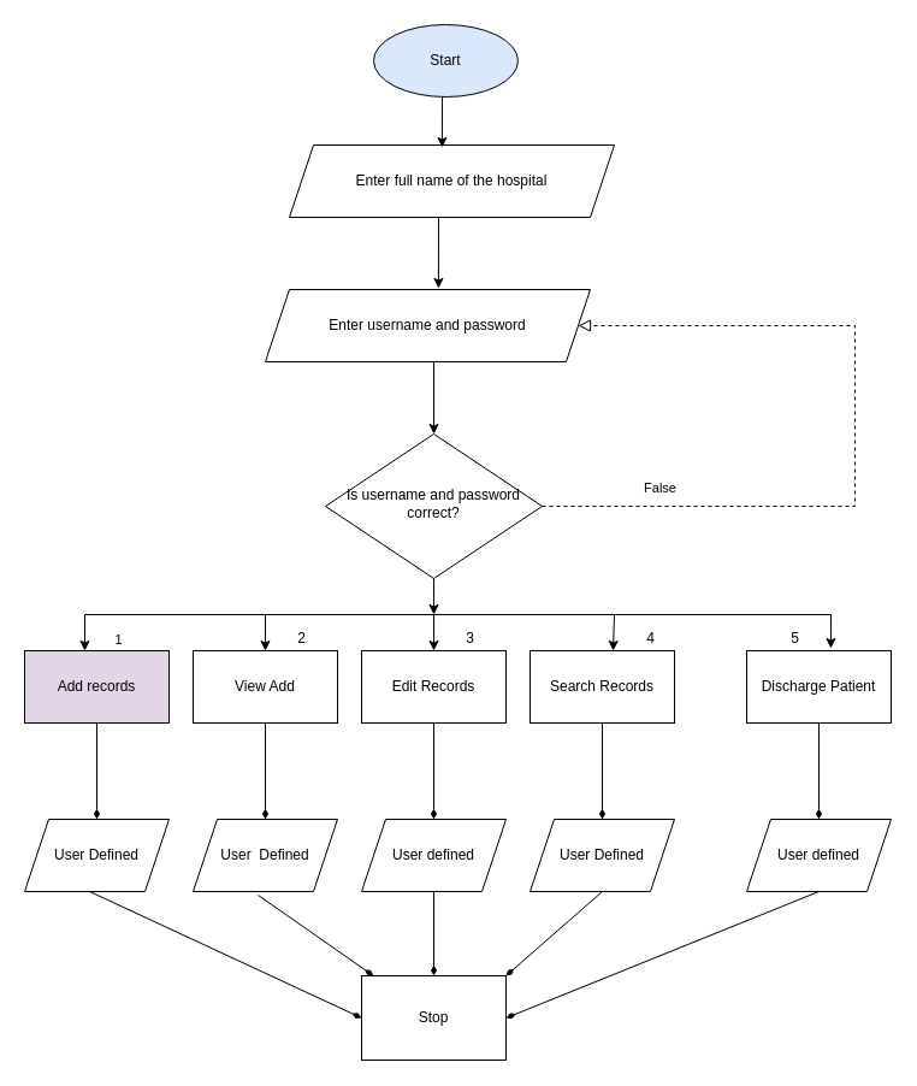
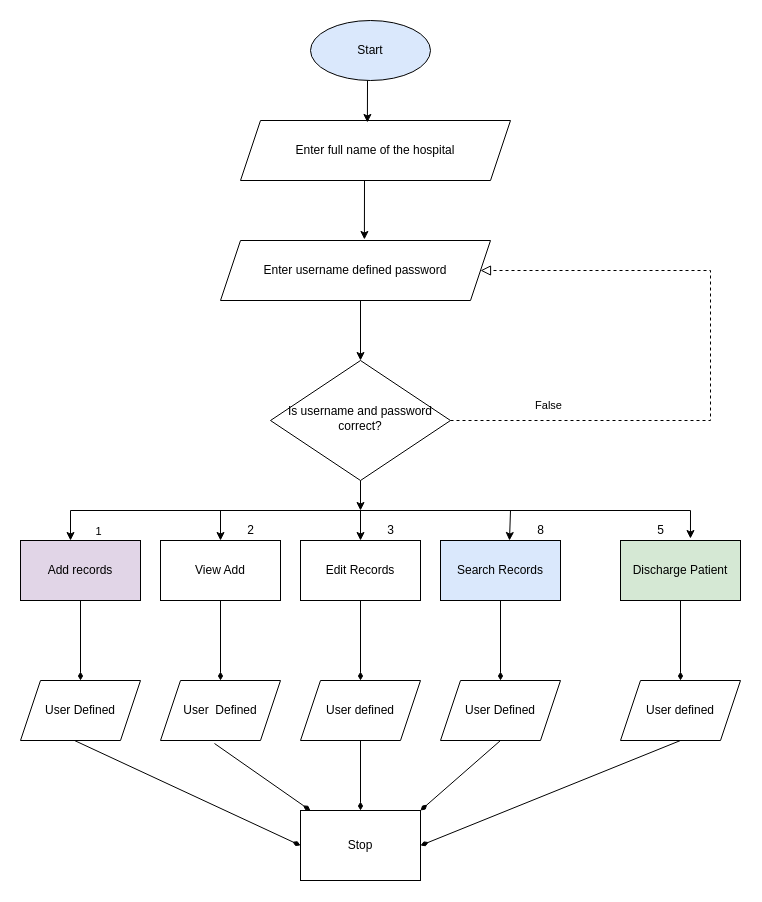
  <mxCell id="0" />
  <mxCell id="1" parent="0" />
  <mxCell id="2" value="False" style="edgeStyle=orthogonalEdgeStyle;rounded=0;html=1;jettySize=auto;orthogonalLoop=1;fontSize=11;endArrow=block;endFill=0;endSize=8;strokeWidth=1;shadow=0;labelBackgroundColor=none;entryX=1;entryY=0.5;entryDx=0;entryDy=0;dashed=1;" parent="1" source="3" target="6" edge="1"><mxGeometry x="-0.693" y="15" relative="1" as="geometry"><mxPoint as="offset" /><mxPoint x="500" y="280" as="targetPoint" /><Array as="points"><mxPoint x="710" y="420" /><mxPoint x="710" y="270" /></Array></mxGeometry></mxCell>
  <mxCell id="3" value="Is username and password correct?" style="rhombus;whiteSpace=wrap;html=1;shadow=0;fontFamily=Helvetica;fontSize=12;align=center;strokeWidth=1;spacing=6;spacingTop=-4;" parent="1" vertex="1"><mxGeometry x="270" y="360" width="180" height="120" as="geometry" /></mxCell>
  <mxCell id="4" value="" style="edgeStyle=none;rounded=0;orthogonalLoop=1;jettySize=auto;html=1;entryX=0.533;entryY=-0.017;entryDx=0;entryDy=0;entryPerimeter=0;" edge="1" parent="1" target="6"><mxGeometry relative="1" as="geometry"><mxPoint x="364" y="150" as="sourcePoint" /><mxPoint x="200" y="270" as="targetPoint" /><Array as="points"><mxPoint x="364" y="180" /></Array></mxGeometry></mxCell>
  <mxCell id="5" value="Start" style="ellipse;whiteSpace=wrap;html=1;fillColor=#dae8fc;" vertex="1" parent="1"><mxGeometry x="310" y="20" width="120" height="60" as="geometry" /></mxCell>
- <mxCell id="6" value="Enter username and password" style="shape=parallelogram;perimeter=parallelogramPerimeter;whiteSpace=wrap;html=1;fixedSize=1;" vertex="1" parent="1"><mxGeometry x="220" y="240" width="270" height="60" as="geometry" /></mxCell>
+ <mxCell id="6" value="Enter username defined password" style="shape=parallelogram;perimeter=parallelogramPerimeter;whiteSpace=wrap;html=1;fixedSize=1;" vertex="1" parent="1"><mxGeometry x="220" y="240" width="270" height="60" as="geometry" /></mxCell>
  <mxCell id="7" value="" style="edgeStyle=none;rounded=0;orthogonalLoop=1;jettySize=auto;html=1;endArrow=diamondThin;endFill=1;" edge="1" parent="1" source="8" target="27"><mxGeometry relative="1" as="geometry" /></mxCell>
  <mxCell id="8" value="Edit Records" style="rounded=0;whiteSpace=wrap;html=1;" vertex="1" parent="1"><mxGeometry x="300" y="540" width="120" height="60" as="geometry" /></mxCell>
  <mxCell id="9" value="" style="edgeStyle=none;rounded=0;orthogonalLoop=1;jettySize=auto;html=1;endArrow=diamondThin;endFill=1;" edge="1" parent="1" source="10" target="25"><mxGeometry relative="1" as="geometry" /></mxCell>
  <mxCell id="10" value="Add records" style="rounded=0;whiteSpace=wrap;html=1;fillColor=#e1d5e7;" vertex="1" parent="1"><mxGeometry x="20" y="540" width="120" height="60" as="geometry" /></mxCell>
  <mxCell id="11" value="" style="edgeStyle=none;rounded=0;orthogonalLoop=1;jettySize=auto;html=1;entryX=0.5;entryY=0;entryDx=0;entryDy=0;" edge="1" parent="1" target="13"><mxGeometry relative="1" as="geometry"><mxPoint x="220" y="510" as="sourcePoint" /><mxPoint x="210" y="530" as="targetPoint" /></mxGeometry></mxCell>
  <mxCell id="12" value="" style="edgeStyle=none;rounded=0;orthogonalLoop=1;jettySize=auto;html=1;endArrow=diamondThin;endFill=1;" edge="1" parent="1" source="13" target="23"><mxGeometry relative="1" as="geometry" /></mxCell>
  <mxCell id="13" value="View Add" style="rounded=0;whiteSpace=wrap;html=1;" vertex="1" parent="1"><mxGeometry x="160" y="540" width="120" height="60" as="geometry" /></mxCell>
  <mxCell id="14" value="" style="edgeStyle=none;rounded=0;orthogonalLoop=1;jettySize=auto;html=1;endArrow=diamondThin;endFill=1;" edge="1" parent="1" source="15" target="29"><mxGeometry relative="1" as="geometry" /></mxCell>
- <mxCell id="15" value="Search Records" style="rounded=0;whiteSpace=wrap;html=1;" vertex="1" parent="1"><mxGeometry x="440" y="540" width="120" height="60" as="geometry" /></mxCell>
+ <mxCell id="15" value="Search Records" style="rounded=0;whiteSpace=wrap;html=1;fillColor=#dae8fc;" vertex="1" parent="1"><mxGeometry x="440" y="540" width="120" height="60" as="geometry" /></mxCell>
  <mxCell id="16" style="edgeStyle=none;rounded=0;orthogonalLoop=1;jettySize=auto;html=1;" edge="1" parent="1" source="18"><mxGeometry relative="1" as="geometry"><mxPoint x="680" y="540" as="targetPoint" /><Array as="points" /></mxGeometry></mxCell>
  <mxCell id="17" value="" style="edgeStyle=none;rounded=0;orthogonalLoop=1;jettySize=auto;html=1;endArrow=diamondThin;endFill=1;" edge="1" parent="1" source="18" target="31"><mxGeometry relative="1" as="geometry" /></mxCell>
- <mxCell id="18" value="Discharge Patient" style="rounded=0;whiteSpace=wrap;html=1;" vertex="1" parent="1"><mxGeometry x="620" y="540" width="120" height="60" as="geometry" /></mxCell>
+ <mxCell id="18" value="Discharge Patient" style="rounded=0;whiteSpace=wrap;html=1;fillColor=#d5e8d4;" vertex="1" parent="1"><mxGeometry x="620" y="540" width="120" height="60" as="geometry" /></mxCell>
  <mxCell id="19" value="" style="endArrow=classic;html=1;rounded=0;entryX=0.5;entryY=0;entryDx=0;entryDy=0;" edge="1" parent="1" target="8"><mxGeometry width="50" height="50" relative="1" as="geometry"><mxPoint x="360" y="510" as="sourcePoint" /><mxPoint x="420" y="560" as="targetPoint" /></mxGeometry></mxCell>
  <mxCell id="20" value="" style="endArrow=classic;html=1;rounded=0;entryX=0.575;entryY=0;entryDx=0;entryDy=0;entryPerimeter=0;" edge="1" parent="1" target="15"><mxGeometry width="50" height="50" relative="1" as="geometry"><mxPoint x="510" y="510" as="sourcePoint" /><mxPoint x="510" y="510" as="targetPoint" /><Array as="points" /></mxGeometry></mxCell>
  <mxCell id="21" value="" style="endArrow=classic;html=1;rounded=0;entryX=0.583;entryY=-0.033;entryDx=0;entryDy=0;entryPerimeter=0;" edge="1" parent="1" target="18"><mxGeometry width="50" height="50" relative="1" as="geometry"><mxPoint x="690" y="510" as="sourcePoint" /><mxPoint x="690" y="530" as="targetPoint" /><Array as="points" /></mxGeometry></mxCell>
  <mxCell id="22" value="" style="edgeStyle=none;rounded=0;orthogonalLoop=1;jettySize=auto;html=1;endArrow=diamondThin;endFill=1;exitX=0.45;exitY=1.05;exitDx=0;exitDy=0;exitPerimeter=0;" edge="1" parent="1" source="23" target="32"><mxGeometry relative="1" as="geometry"><mxPoint x="220" y="820" as="targetPoint" /></mxGeometry></mxCell>
  <mxCell id="23" value="User&amp;nbsp; Defined" style="shape=parallelogram;perimeter=parallelogramPerimeter;whiteSpace=wrap;html=1;fixedSize=1;rounded=0;" vertex="1" parent="1"><mxGeometry x="160" y="680" width="120" height="60" as="geometry" /></mxCell>
  <mxCell id="24" value="" style="edgeStyle=none;rounded=0;orthogonalLoop=1;jettySize=auto;html=1;endArrow=diamondThin;endFill=1;entryX=0;entryY=0.5;entryDx=0;entryDy=0;exitX=0.45;exitY=1;exitDx=0;exitDy=0;exitPerimeter=0;" edge="1" parent="1" source="25" target="32"><mxGeometry relative="1" as="geometry"><mxPoint x="80" y="820" as="targetPoint" /></mxGeometry></mxCell>
  <mxCell id="25" value="User Defined" style="shape=parallelogram;perimeter=parallelogramPerimeter;whiteSpace=wrap;html=1;fixedSize=1;rounded=0;" vertex="1" parent="1"><mxGeometry x="20" y="680" width="120" height="60" as="geometry" /></mxCell>
  <mxCell id="26" value="" style="edgeStyle=none;rounded=0;orthogonalLoop=1;jettySize=auto;html=1;endArrow=diamondThin;endFill=1;" edge="1" parent="1" source="27" target="32"><mxGeometry relative="1" as="geometry" /></mxCell>
  <mxCell id="27" value="User defined" style="shape=parallelogram;perimeter=parallelogramPerimeter;whiteSpace=wrap;html=1;fixedSize=1;rounded=0;" vertex="1" parent="1"><mxGeometry x="300" y="680" width="120" height="60" as="geometry" /></mxCell>
  <mxCell id="28" value="" style="edgeStyle=none;rounded=0;orthogonalLoop=1;jettySize=auto;html=1;endArrow=diamondThin;endFill=1;entryX=1;entryY=0;entryDx=0;entryDy=0;exitX=0.5;exitY=1;exitDx=0;exitDy=0;" edge="1" parent="1" source="29" target="32"><mxGeometry relative="1" as="geometry"><mxPoint x="500" y="820" as="targetPoint" /></mxGeometry></mxCell>
  <mxCell id="29" value="User Defined" style="shape=parallelogram;perimeter=parallelogramPerimeter;whiteSpace=wrap;html=1;fixedSize=1;rounded=0;" vertex="1" parent="1"><mxGeometry x="440" y="680" width="120" height="60" as="geometry" /></mxCell>
  <mxCell id="30" value="" style="edgeStyle=none;rounded=0;orthogonalLoop=1;jettySize=auto;html=1;endArrow=diamondThin;endFill=1;entryX=1;entryY=0.5;entryDx=0;entryDy=0;exitX=0.5;exitY=1;exitDx=0;exitDy=0;" edge="1" parent="1" source="31" target="32"><mxGeometry relative="1" as="geometry"><mxPoint x="680" y="820" as="targetPoint" /></mxGeometry></mxCell>
  <mxCell id="31" value="User defined" style="shape=parallelogram;perimeter=parallelogramPerimeter;whiteSpace=wrap;html=1;fixedSize=1;rounded=0;" vertex="1" parent="1"><mxGeometry x="620" y="680" width="120" height="60" as="geometry" /></mxCell>
  <mxCell id="32" value="Stop" style="whiteSpace=wrap;html=1;rounded=0;" vertex="1" parent="1"><mxGeometry x="300" y="810" width="120" height="70" as="geometry" /></mxCell>
  <mxCell id="33" value="" style="endArrow=classic;html=1;rounded=0;entryX=0.5;entryY=0;entryDx=0;entryDy=0;" edge="1" parent="1" target="3"><mxGeometry width="50" height="50" relative="1" as="geometry"><mxPoint x="360" y="300" as="sourcePoint" /><mxPoint x="420" y="270" as="targetPoint" /></mxGeometry></mxCell>
  <mxCell id="34" value="" style="endArrow=none;html=1;rounded=0;" edge="1" parent="1"><mxGeometry width="50" height="50" relative="1" as="geometry"><mxPoint x="70" y="510" as="sourcePoint" /><mxPoint x="690" y="510" as="targetPoint" /></mxGeometry></mxCell>
  <mxCell id="35" value="1" style="edgeLabel;html=1;align=center;verticalAlign=middle;resizable=0;points=[];" vertex="1" connectable="0" parent="34"><mxGeometry x="-0.913" y="-1" relative="1" as="geometry"><mxPoint y="19" as="offset" /></mxGeometry></mxCell>
  <mxCell id="36" value="" style="endArrow=classic;html=1;rounded=0;" edge="1" parent="1"><mxGeometry width="50" height="50" relative="1" as="geometry"><mxPoint x="70" y="510" as="sourcePoint" /><mxPoint x="70" y="540" as="targetPoint" /></mxGeometry></mxCell>
  <mxCell id="37" value="" style="endArrow=classic;html=1;rounded=0;" edge="1" parent="1"><mxGeometry width="50" height="50" relative="1" as="geometry"><mxPoint x="360" y="480" as="sourcePoint" /><mxPoint x="360" y="510" as="targetPoint" /></mxGeometry></mxCell>
  <mxCell id="38" value="2" style="text;html=1;align=center;verticalAlign=middle;resizable=0;points=[];autosize=1;strokeColor=none;fillColor=none;" vertex="1" parent="1"><mxGeometry x="235" y="515" width="30" height="30" as="geometry" /></mxCell>
  <mxCell id="39" value="3" style="text;html=1;align=center;verticalAlign=middle;resizable=0;points=[];autosize=1;strokeColor=none;fillColor=none;" vertex="1" parent="1"><mxGeometry x="375" y="515" width="30" height="30" as="geometry" /></mxCell>
- <mxCell id="40" value="4" style="text;html=1;align=center;verticalAlign=middle;resizable=0;points=[];autosize=1;strokeColor=none;fillColor=none;" vertex="1" parent="1"><mxGeometry x="525" y="515" width="30" height="30" as="geometry" /></mxCell>
+ <mxCell id="40" value="8" style="text;html=1;align=center;verticalAlign=middle;resizable=0;points=[];autosize=1;strokeColor=none;fillColor=none;" vertex="1" parent="1"><mxGeometry x="525" y="515" width="30" height="30" as="geometry" /></mxCell>
  <mxCell id="41" value="5" style="text;html=1;align=center;verticalAlign=middle;resizable=0;points=[];autosize=1;strokeColor=none;fillColor=none;" vertex="1" parent="1"><mxGeometry x="645" y="515" width="30" height="30" as="geometry" /></mxCell>
  <mxCell id="42" value="Enter full name of the hospital" style="shape=parallelogram;perimeter=parallelogramPerimeter;whiteSpace=wrap;html=1;fixedSize=1;" vertex="1" parent="1"><mxGeometry x="240" y="120" width="270" height="60" as="geometry" /></mxCell>
  <mxCell id="43" value="" style="endArrow=classic;html=1;rounded=0;entryX=0.47;entryY=0.033;entryDx=0;entryDy=0;entryPerimeter=0;" edge="1" parent="1" target="42"><mxGeometry width="50" height="50" relative="1" as="geometry"><mxPoint x="367" y="80" as="sourcePoint" /><mxPoint x="370" y="120" as="targetPoint" /></mxGeometry></mxCell>
